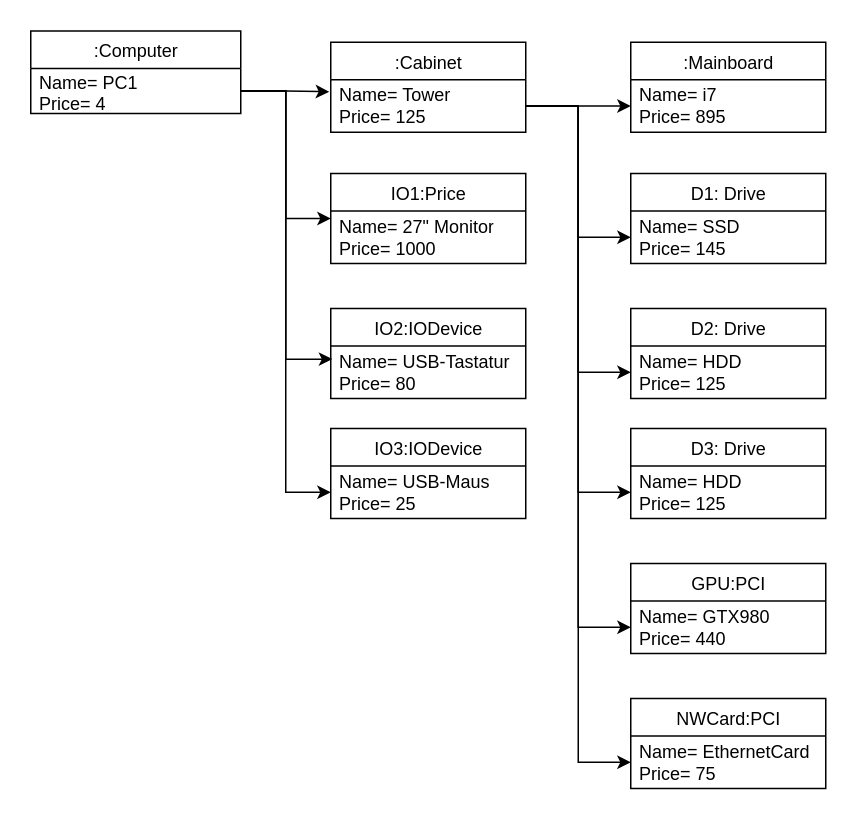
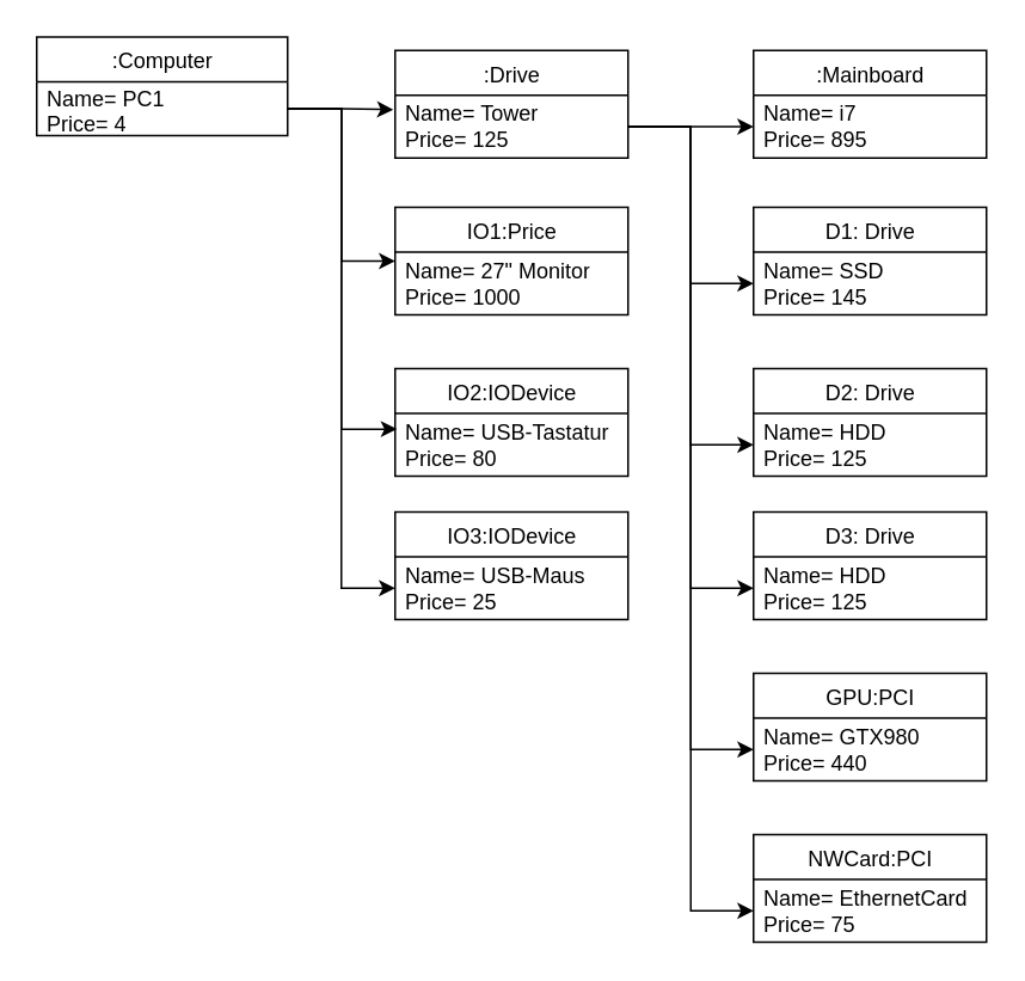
  <mxCell id="0" />
  <mxCell id="1" parent="0" />
  <mxCell id="2" value=":Computer" style="swimlane;fontStyle=0;align=center;verticalAlign=top;childLayout=stackLayout;horizontal=1;startSize=25;horizontalStack=0;resizeParent=1;resizeParentMax=0;resizeLast=0;collapsible=0;marginBottom=0;html=1;sketch=0;" vertex="1" parent="1"><mxGeometry x="20" y="20" width="140" height="55" as="geometry" /></mxCell>
  <mxCell id="3" value="Name= PC1&lt;br&gt;Price= 4" style="text;html=1;strokeColor=none;fillColor=none;align=left;verticalAlign=middle;spacingLeft=4;spacingRight=4;overflow=hidden;rotatable=0;points=[[0,0.5],[1,0.5]];portConstraint=eastwest;sketch=0;" vertex="1" parent="2"><mxGeometry y="25" width="140" height="30" as="geometry" /></mxCell>
- <mxCell id="4" value=":Cabinet" style="swimlane;fontStyle=0;align=center;verticalAlign=top;childLayout=stackLayout;horizontal=1;startSize=25;horizontalStack=0;resizeParent=1;resizeParentMax=0;resizeLast=0;collapsible=0;marginBottom=0;html=1;sketch=0;" vertex="1" parent="1"><mxGeometry x="220" y="27.5" width="130" height="60" as="geometry" /></mxCell>
+ <mxCell id="4" value=":Drive" style="swimlane;fontStyle=0;align=center;verticalAlign=top;childLayout=stackLayout;horizontal=1;startSize=25;horizontalStack=0;resizeParent=1;resizeParentMax=0;resizeLast=0;collapsible=0;marginBottom=0;html=1;sketch=0;" vertex="1" parent="1"><mxGeometry x="220" y="27.5" width="130" height="60" as="geometry" /></mxCell>
  <mxCell id="5" value="Name= Tower&lt;br&gt;Price= 125" style="text;html=1;strokeColor=none;fillColor=none;align=left;verticalAlign=middle;spacingLeft=4;spacingRight=4;overflow=hidden;rotatable=0;points=[[0,0.5],[1,0.5]];portConstraint=eastwest;sketch=0;" vertex="1" parent="4"><mxGeometry y="25" width="130" height="35" as="geometry" /></mxCell>
  <mxCell id="6" style="edgeStyle=orthogonalEdgeStyle;rounded=0;orthogonalLoop=1;jettySize=auto;html=1;exitX=1;exitY=0.5;exitDx=0;exitDy=0;entryX=0;entryY=0.5;entryDx=0;entryDy=0;" edge="1" parent="1" source="3" target="14"><mxGeometry relative="1" as="geometry"><mxPoint x="220" y="365" as="targetPoint" /></mxGeometry></mxCell>
  <mxCell id="7" style="edgeStyle=orthogonalEdgeStyle;rounded=0;orthogonalLoop=1;jettySize=auto;html=1;exitX=1;exitY=0.5;exitDx=0;exitDy=0;entryX=0;entryY=0.5;entryDx=0;entryDy=0;" edge="1" parent="1" source="3" target="9"><mxGeometry relative="1" as="geometry"><mxPoint x="220" y="155" as="targetPoint" /></mxGeometry></mxCell>
  <mxCell id="8" style="edgeStyle=orthogonalEdgeStyle;rounded=0;orthogonalLoop=1;jettySize=auto;html=1;exitX=1;exitY=0.5;exitDx=0;exitDy=0;entryX=0.008;entryY=0.25;entryDx=0;entryDy=0;entryPerimeter=0;" edge="1" parent="1" source="3" target="12"><mxGeometry relative="1" as="geometry"><mxPoint x="220" y="255" as="targetPoint" /></mxGeometry></mxCell>
  <mxCell id="9" value="IO1:Price" style="swimlane;fontStyle=0;align=center;verticalAlign=top;childLayout=stackLayout;horizontal=1;startSize=25;horizontalStack=0;resizeParent=1;resizeParentMax=0;resizeLast=0;collapsible=0;marginBottom=0;html=1;sketch=0;" vertex="1" parent="1"><mxGeometry x="220" y="115" width="130" height="60" as="geometry" /></mxCell>
  <mxCell id="10" value="Name= 27&quot; Monitor&lt;br&gt;Price= 1000" style="text;html=1;strokeColor=none;fillColor=none;align=left;verticalAlign=middle;spacingLeft=4;spacingRight=4;overflow=hidden;rotatable=0;points=[[0,0.5],[1,0.5]];portConstraint=eastwest;sketch=0;" vertex="1" parent="9"><mxGeometry y="25" width="130" height="35" as="geometry" /></mxCell>
  <mxCell id="11" value="IO2:IODevice" style="swimlane;fontStyle=0;align=center;verticalAlign=top;childLayout=stackLayout;horizontal=1;startSize=25;horizontalStack=0;resizeParent=1;resizeParentMax=0;resizeLast=0;collapsible=0;marginBottom=0;html=1;sketch=0;" vertex="1" parent="1"><mxGeometry x="220" y="205" width="130" height="60" as="geometry" /></mxCell>
  <mxCell id="12" value="Name= USB-Tastatur&lt;br&gt;Price= 80" style="text;html=1;strokeColor=none;fillColor=none;align=left;verticalAlign=middle;spacingLeft=4;spacingRight=4;overflow=hidden;rotatable=0;points=[[0,0.5],[1,0.5]];portConstraint=eastwest;sketch=0;" vertex="1" parent="11"><mxGeometry y="25" width="130" height="35" as="geometry" /></mxCell>
  <mxCell id="13" value="IO3:IODevice" style="swimlane;fontStyle=0;align=center;verticalAlign=top;childLayout=stackLayout;horizontal=1;startSize=25;horizontalStack=0;resizeParent=1;resizeParentMax=0;resizeLast=0;collapsible=0;marginBottom=0;html=1;sketch=0;" vertex="1" parent="1"><mxGeometry x="220" y="285" width="130" height="60" as="geometry" /></mxCell>
  <mxCell id="14" value="Name= USB-Maus&lt;br&gt;Price= 25" style="text;html=1;strokeColor=none;fillColor=none;align=left;verticalAlign=middle;spacingLeft=4;spacingRight=4;overflow=hidden;rotatable=0;points=[[0,0.5],[1,0.5]];portConstraint=eastwest;sketch=0;" vertex="1" parent="13"><mxGeometry y="25" width="130" height="35" as="geometry" /></mxCell>
  <mxCell id="15" value=":Mainboard" style="swimlane;fontStyle=0;align=center;verticalAlign=top;childLayout=stackLayout;horizontal=1;startSize=25;horizontalStack=0;resizeParent=1;resizeParentMax=0;resizeLast=0;collapsible=0;marginBottom=0;html=1;sketch=0;" vertex="1" parent="1"><mxGeometry x="420" y="27.5" width="130" height="60" as="geometry" /></mxCell>
  <mxCell id="16" value="Name= i7&lt;br&gt;Price= 895" style="text;html=1;strokeColor=none;fillColor=none;align=left;verticalAlign=middle;spacingLeft=4;spacingRight=4;overflow=hidden;rotatable=0;points=[[0,0.5],[1,0.5]];portConstraint=eastwest;sketch=0;" vertex="1" parent="15"><mxGeometry y="25" width="130" height="35" as="geometry" /></mxCell>
  <mxCell id="17" value="D1: Drive" style="swimlane;fontStyle=0;align=center;verticalAlign=top;childLayout=stackLayout;horizontal=1;startSize=25;horizontalStack=0;resizeParent=1;resizeParentMax=0;resizeLast=0;collapsible=0;marginBottom=0;html=1;sketch=0;" vertex="1" parent="1"><mxGeometry x="420" y="115" width="130" height="60" as="geometry" /></mxCell>
  <mxCell id="18" value="Name= SSD&lt;br&gt;Price= 145" style="text;html=1;strokeColor=none;fillColor=none;align=left;verticalAlign=middle;spacingLeft=4;spacingRight=4;overflow=hidden;rotatable=0;points=[[0,0.5],[1,0.5]];portConstraint=eastwest;sketch=0;" vertex="1" parent="17"><mxGeometry y="25" width="130" height="35" as="geometry" /></mxCell>
  <mxCell id="19" value="D2: Drive" style="swimlane;fontStyle=0;align=center;verticalAlign=top;childLayout=stackLayout;horizontal=1;startSize=25;horizontalStack=0;resizeParent=1;resizeParentMax=0;resizeLast=0;collapsible=0;marginBottom=0;html=1;sketch=0;" vertex="1" parent="1"><mxGeometry x="420" y="205" width="130" height="60" as="geometry" /></mxCell>
  <mxCell id="20" value="Name= HDD&lt;br&gt;Price= 125" style="text;html=1;strokeColor=none;fillColor=none;align=left;verticalAlign=middle;spacingLeft=4;spacingRight=4;overflow=hidden;rotatable=0;points=[[0,0.5],[1,0.5]];portConstraint=eastwest;sketch=0;" vertex="1" parent="19"><mxGeometry y="25" width="130" height="35" as="geometry" /></mxCell>
  <mxCell id="21" value="D3: Drive" style="swimlane;fontStyle=0;align=center;verticalAlign=top;childLayout=stackLayout;horizontal=1;startSize=25;horizontalStack=0;resizeParent=1;resizeParentMax=0;resizeLast=0;collapsible=0;marginBottom=0;html=1;sketch=0;" vertex="1" parent="1"><mxGeometry x="420" y="285" width="130" height="60" as="geometry" /></mxCell>
  <mxCell id="22" value="Name= HDD&lt;br&gt;Price= 125" style="text;html=1;strokeColor=none;fillColor=none;align=left;verticalAlign=middle;spacingLeft=4;spacingRight=4;overflow=hidden;rotatable=0;points=[[0,0.5],[1,0.5]];portConstraint=eastwest;sketch=0;" vertex="1" parent="21"><mxGeometry y="25" width="130" height="35" as="geometry" /></mxCell>
  <mxCell id="23" style="edgeStyle=orthogonalEdgeStyle;rounded=0;orthogonalLoop=1;jettySize=auto;html=1;exitX=1;exitY=0.5;exitDx=0;exitDy=0;entryX=0;entryY=0.5;entryDx=0;entryDy=0;" edge="1" parent="1" source="5" target="16"><mxGeometry relative="1" as="geometry" /></mxCell>
  <mxCell id="24" style="edgeStyle=orthogonalEdgeStyle;rounded=0;orthogonalLoop=1;jettySize=auto;html=1;exitX=1;exitY=0.5;exitDx=0;exitDy=0;entryX=0;entryY=0.5;entryDx=0;entryDy=0;" edge="1" parent="1" source="5" target="18"><mxGeometry relative="1" as="geometry" /></mxCell>
  <mxCell id="25" style="edgeStyle=orthogonalEdgeStyle;rounded=0;orthogonalLoop=1;jettySize=auto;html=1;exitX=1;exitY=0.5;exitDx=0;exitDy=0;entryX=0;entryY=0.5;entryDx=0;entryDy=0;" edge="1" parent="1" source="5" target="20"><mxGeometry relative="1" as="geometry" /></mxCell>
  <mxCell id="26" style="edgeStyle=orthogonalEdgeStyle;rounded=0;orthogonalLoop=1;jettySize=auto;html=1;exitX=1;exitY=0.5;exitDx=0;exitDy=0;entryX=0;entryY=0.5;entryDx=0;entryDy=0;" edge="1" parent="1" source="5" target="22"><mxGeometry relative="1" as="geometry" /></mxCell>
  <mxCell id="27" value="GPU:PCI" style="swimlane;fontStyle=0;align=center;verticalAlign=top;childLayout=stackLayout;horizontal=1;startSize=25;horizontalStack=0;resizeParent=1;resizeParentMax=0;resizeLast=0;collapsible=0;marginBottom=0;html=1;sketch=0;" vertex="1" parent="1"><mxGeometry x="420" y="375" width="130" height="60" as="geometry" /></mxCell>
  <mxCell id="28" value="Name= GTX980&lt;br&gt;Price= 440" style="text;html=1;strokeColor=none;fillColor=none;align=left;verticalAlign=middle;spacingLeft=4;spacingRight=4;overflow=hidden;rotatable=0;points=[[0,0.5],[1,0.5]];portConstraint=eastwest;sketch=0;" vertex="1" parent="27"><mxGeometry y="25" width="130" height="35" as="geometry" /></mxCell>
  <mxCell id="29" value="NWCard:PCI" style="swimlane;fontStyle=0;align=center;verticalAlign=top;childLayout=stackLayout;horizontal=1;startSize=25;horizontalStack=0;resizeParent=1;resizeParentMax=0;resizeLast=0;collapsible=0;marginBottom=0;html=1;sketch=0;" vertex="1" parent="1"><mxGeometry x="420" y="465" width="130" height="60" as="geometry" /></mxCell>
  <mxCell id="30" value="Name= EthernetCard&lt;br&gt;Price= 75" style="text;html=1;strokeColor=none;fillColor=none;align=left;verticalAlign=middle;spacingLeft=4;spacingRight=4;overflow=hidden;rotatable=0;points=[[0,0.5],[1,0.5]];portConstraint=eastwest;sketch=0;" vertex="1" parent="29"><mxGeometry y="25" width="130" height="35" as="geometry" /></mxCell>
  <mxCell id="31" style="edgeStyle=orthogonalEdgeStyle;rounded=0;orthogonalLoop=1;jettySize=auto;html=1;exitX=1;exitY=0.5;exitDx=0;exitDy=0;entryX=0;entryY=0.5;entryDx=0;entryDy=0;" edge="1" parent="1" source="5" target="28"><mxGeometry relative="1" as="geometry" /></mxCell>
  <mxCell id="32" style="edgeStyle=orthogonalEdgeStyle;rounded=0;orthogonalLoop=1;jettySize=auto;html=1;exitX=1;exitY=0.5;exitDx=0;exitDy=0;entryX=0;entryY=0.5;entryDx=0;entryDy=0;" edge="1" parent="1" source="5" target="30"><mxGeometry relative="1" as="geometry" /></mxCell>
  <mxCell id="33" style="edgeStyle=orthogonalEdgeStyle;rounded=0;orthogonalLoop=1;jettySize=auto;html=1;exitX=1;exitY=0.5;exitDx=0;exitDy=0;entryX=-0.008;entryY=0.229;entryDx=0;entryDy=0;entryPerimeter=0;" edge="1" parent="1" source="3" target="5"><mxGeometry relative="1" as="geometry" /></mxCell>
